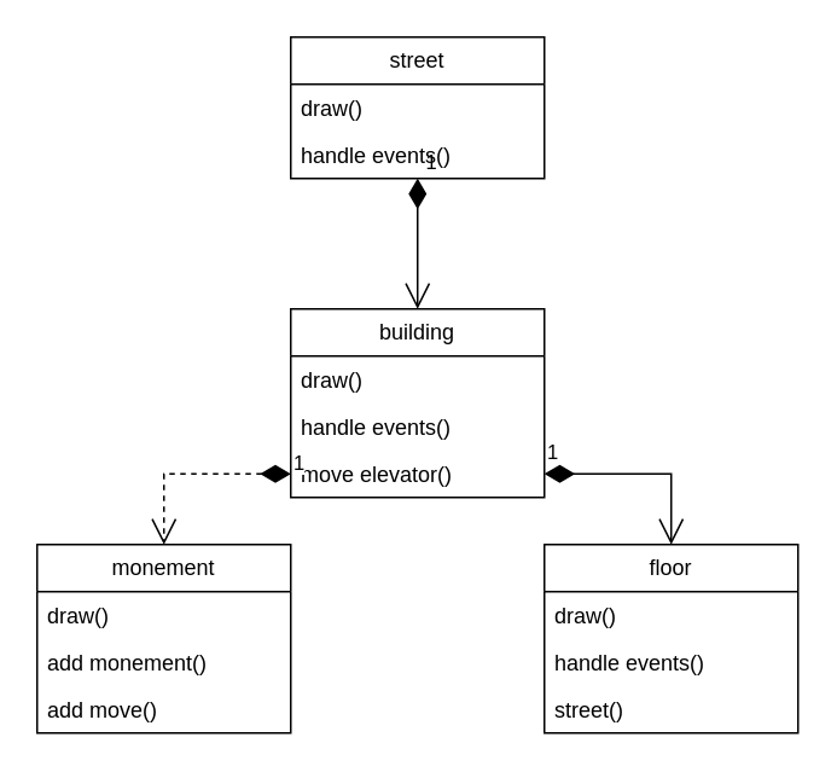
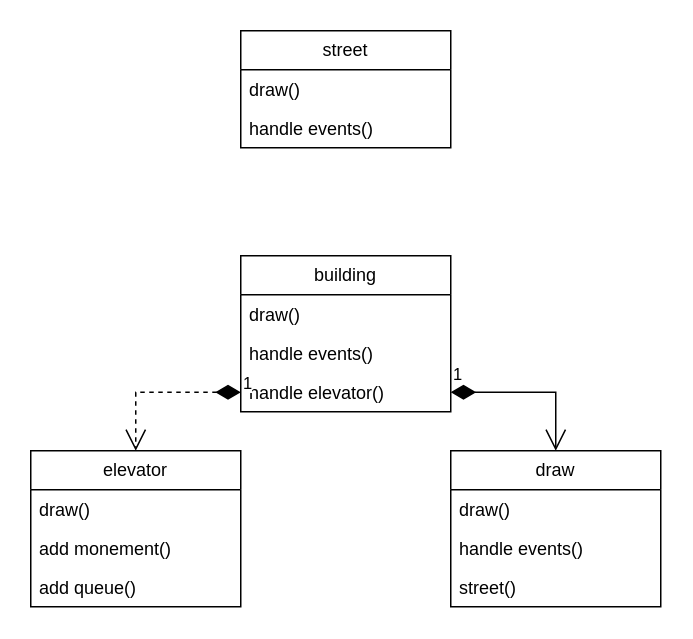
  <mxCell id="0" />
  <mxCell id="1" parent="0" />
  <mxCell id="2" value="building" style="swimlane;fontStyle=0;childLayout=stackLayout;horizontal=1;startSize=26;fillColor=none;horizontalStack=0;resizeParent=1;resizeParentMax=0;resizeLast=0;collapsible=1;marginBottom=0;whiteSpace=wrap;html=1;" vertex="1" parent="1"><mxGeometry x="160" y="170" width="140" height="104" as="geometry" /></mxCell>
  <mxCell id="3" value="draw()" style="text;strokeColor=none;fillColor=none;align=left;verticalAlign=top;spacingLeft=4;spacingRight=4;overflow=hidden;rotatable=0;points=[[0,0.5],[1,0.5]];portConstraint=eastwest;whiteSpace=wrap;html=1;" vertex="1" parent="2"><mxGeometry y="26" width="140" height="26" as="geometry" /></mxCell>
  <mxCell id="4" value="handle events()" style="text;strokeColor=none;fillColor=none;align=left;verticalAlign=top;spacingLeft=4;spacingRight=4;overflow=hidden;rotatable=0;points=[[0,0.5],[1,0.5]];portConstraint=eastwest;whiteSpace=wrap;html=1;" vertex="1" parent="2"><mxGeometry y="52" width="140" height="26" as="geometry" /></mxCell>
- <mxCell id="5" value="move elevator()" style="text;strokeColor=none;fillColor=none;align=left;verticalAlign=top;spacingLeft=4;spacingRight=4;overflow=hidden;rotatable=0;points=[[0,0.5],[1,0.5]];portConstraint=eastwest;whiteSpace=wrap;html=1;" vertex="1" parent="2"><mxGeometry y="78" width="140" height="26" as="geometry" /></mxCell>
- <mxCell id="6" value="1" style="endArrow=open;html=1;endSize=12;startArrow=diamondThin;startSize=14;startFill=1;edgeStyle=orthogonalEdgeStyle;align=left;verticalAlign=bottom;rounded=0;entryX=0.5;entryY=0;entryDx=0;entryDy=0;" edge="1" parent="1" source="17" target="2"><mxGeometry x="-1" y="3" relative="1" as="geometry"><mxPoint x="230" y="120" as="sourcePoint" /><mxPoint x="320" y="230" as="targetPoint" /></mxGeometry></mxCell>
- <mxCell id="7" value="monement" style="swimlane;fontStyle=0;childLayout=stackLayout;horizontal=1;startSize=26;fillColor=none;horizontalStack=0;resizeParent=1;resizeParentMax=0;resizeLast=0;collapsible=1;marginBottom=0;whiteSpace=wrap;html=1;" vertex="1" parent="1"><mxGeometry x="20" y="300" width="140" height="104" as="geometry" /></mxCell>
+ <mxCell id="5" value="handle elevator()" style="text;strokeColor=none;fillColor=none;align=left;verticalAlign=top;spacingLeft=4;spacingRight=4;overflow=hidden;rotatable=0;points=[[0,0.5],[1,0.5]];portConstraint=eastwest;whiteSpace=wrap;html=1;" vertex="1" parent="2"><mxGeometry y="78" width="140" height="26" as="geometry" /></mxCell>
+ <mxCell id="7" value="elevator" style="swimlane;fontStyle=0;childLayout=stackLayout;horizontal=1;startSize=26;fillColor=none;horizontalStack=0;resizeParent=1;resizeParentMax=0;resizeLast=0;collapsible=1;marginBottom=0;whiteSpace=wrap;html=1;" vertex="1" parent="1"><mxGeometry x="20" y="300" width="140" height="104" as="geometry" /></mxCell>
  <mxCell id="8" value="draw()" style="text;strokeColor=none;fillColor=none;align=left;verticalAlign=top;spacingLeft=4;spacingRight=4;overflow=hidden;rotatable=0;points=[[0,0.5],[1,0.5]];portConstraint=eastwest;whiteSpace=wrap;html=1;" vertex="1" parent="7"><mxGeometry y="26" width="140" height="26" as="geometry" /></mxCell>
  <mxCell id="9" value="add monement()" style="text;strokeColor=none;fillColor=none;align=left;verticalAlign=top;spacingLeft=4;spacingRight=4;overflow=hidden;rotatable=0;points=[[0,0.5],[1,0.5]];portConstraint=eastwest;whiteSpace=wrap;html=1;" vertex="1" parent="7"><mxGeometry y="52" width="140" height="26" as="geometry" /></mxCell>
- <mxCell id="10" value="add move()" style="text;strokeColor=none;fillColor=none;align=left;verticalAlign=top;spacingLeft=4;spacingRight=4;overflow=hidden;rotatable=0;points=[[0,0.5],[1,0.5]];portConstraint=eastwest;whiteSpace=wrap;html=1;" vertex="1" parent="7"><mxGeometry y="78" width="140" height="26" as="geometry" /></mxCell>
+ <mxCell id="10" value="add queue()" style="text;strokeColor=none;fillColor=none;align=left;verticalAlign=top;spacingLeft=4;spacingRight=4;overflow=hidden;rotatable=0;points=[[0,0.5],[1,0.5]];portConstraint=eastwest;whiteSpace=wrap;html=1;" vertex="1" parent="7"><mxGeometry y="78" width="140" height="26" as="geometry" /></mxCell>
  <mxCell id="11" value="1" style="endArrow=open;html=1;endSize=12;startArrow=diamondThin;startSize=14;startFill=1;edgeStyle=orthogonalEdgeStyle;align=left;verticalAlign=bottom;rounded=0;exitX=0;exitY=0.5;exitDx=0;exitDy=0;dashed=1;" edge="1" parent="1" source="5" target="7"><mxGeometry x="-1" y="3" relative="1" as="geometry"><mxPoint x="160" y="290" as="sourcePoint" /><mxPoint x="320" y="290" as="targetPoint" /></mxGeometry></mxCell>
- <mxCell id="12" value="floor" style="swimlane;fontStyle=0;childLayout=stackLayout;horizontal=1;startSize=26;fillColor=none;horizontalStack=0;resizeParent=1;resizeParentMax=0;resizeLast=0;collapsible=1;marginBottom=0;whiteSpace=wrap;html=1;" vertex="1" parent="1"><mxGeometry x="300" y="300" width="140" height="104" as="geometry" /></mxCell>
+ <mxCell id="12" value="draw" style="swimlane;fontStyle=0;childLayout=stackLayout;horizontal=1;startSize=26;fillColor=none;horizontalStack=0;resizeParent=1;resizeParentMax=0;resizeLast=0;collapsible=1;marginBottom=0;whiteSpace=wrap;html=1;" vertex="1" parent="1"><mxGeometry x="300" y="300" width="140" height="104" as="geometry" /></mxCell>
  <mxCell id="13" value="draw()" style="text;strokeColor=none;fillColor=none;align=left;verticalAlign=top;spacingLeft=4;spacingRight=4;overflow=hidden;rotatable=0;points=[[0,0.5],[1,0.5]];portConstraint=eastwest;whiteSpace=wrap;html=1;" vertex="1" parent="12"><mxGeometry y="26" width="140" height="26" as="geometry" /></mxCell>
  <mxCell id="14" value="handle events()" style="text;strokeColor=none;fillColor=none;align=left;verticalAlign=top;spacingLeft=4;spacingRight=4;overflow=hidden;rotatable=0;points=[[0,0.5],[1,0.5]];portConstraint=eastwest;whiteSpace=wrap;html=1;" vertex="1" parent="12"><mxGeometry y="52" width="140" height="26" as="geometry" /></mxCell>
  <mxCell id="15" value="street()" style="text;strokeColor=none;fillColor=none;align=left;verticalAlign=top;spacingLeft=4;spacingRight=4;overflow=hidden;rotatable=0;points=[[0,0.5],[1,0.5]];portConstraint=eastwest;whiteSpace=wrap;html=1;" vertex="1" parent="12"><mxGeometry y="78" width="140" height="26" as="geometry" /></mxCell>
  <mxCell id="16" value="1" style="endArrow=open;html=1;endSize=12;startArrow=diamondThin;startSize=14;startFill=1;edgeStyle=orthogonalEdgeStyle;align=left;verticalAlign=bottom;rounded=0;exitX=1;exitY=0.5;exitDx=0;exitDy=0;entryX=0.5;entryY=0;entryDx=0;entryDy=0;" edge="1" parent="1" source="5" target="12"><mxGeometry x="-1" y="3" relative="1" as="geometry"><mxPoint x="160" y="290" as="sourcePoint" /><mxPoint x="320" y="290" as="targetPoint" /></mxGeometry></mxCell>
  <mxCell id="17" value="street" style="swimlane;fontStyle=0;childLayout=stackLayout;horizontal=1;startSize=26;fillColor=none;horizontalStack=0;resizeParent=1;resizeParentMax=0;resizeLast=0;collapsible=1;marginBottom=0;whiteSpace=wrap;html=1;" vertex="1" parent="1"><mxGeometry x="160" y="20" width="140" height="78" as="geometry" /></mxCell>
  <mxCell id="18" value="draw()" style="text;strokeColor=none;fillColor=none;align=left;verticalAlign=top;spacingLeft=4;spacingRight=4;overflow=hidden;rotatable=0;points=[[0,0.5],[1,0.5]];portConstraint=eastwest;whiteSpace=wrap;html=1;" vertex="1" parent="17"><mxGeometry y="26" width="140" height="26" as="geometry" /></mxCell>
  <mxCell id="19" value="handle events()" style="text;strokeColor=none;fillColor=none;align=left;verticalAlign=top;spacingLeft=4;spacingRight=4;overflow=hidden;rotatable=0;points=[[0,0.5],[1,0.5]];portConstraint=eastwest;whiteSpace=wrap;html=1;" vertex="1" parent="17"><mxGeometry y="52" width="140" height="26" as="geometry" /></mxCell>
